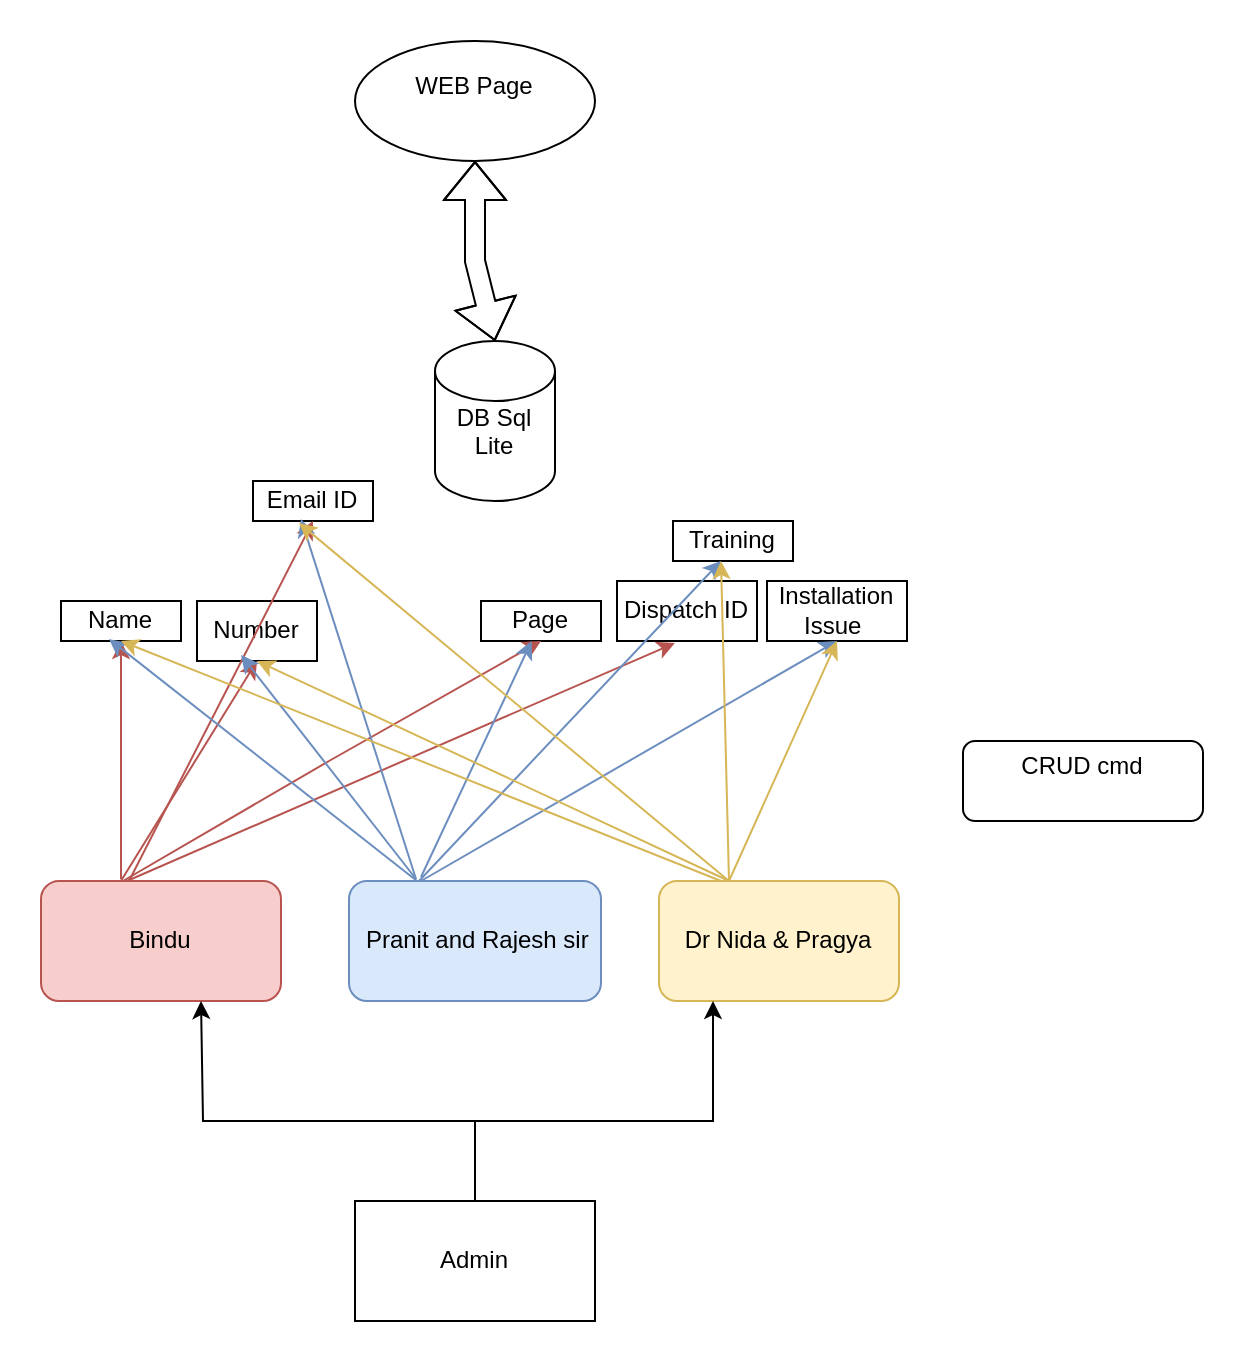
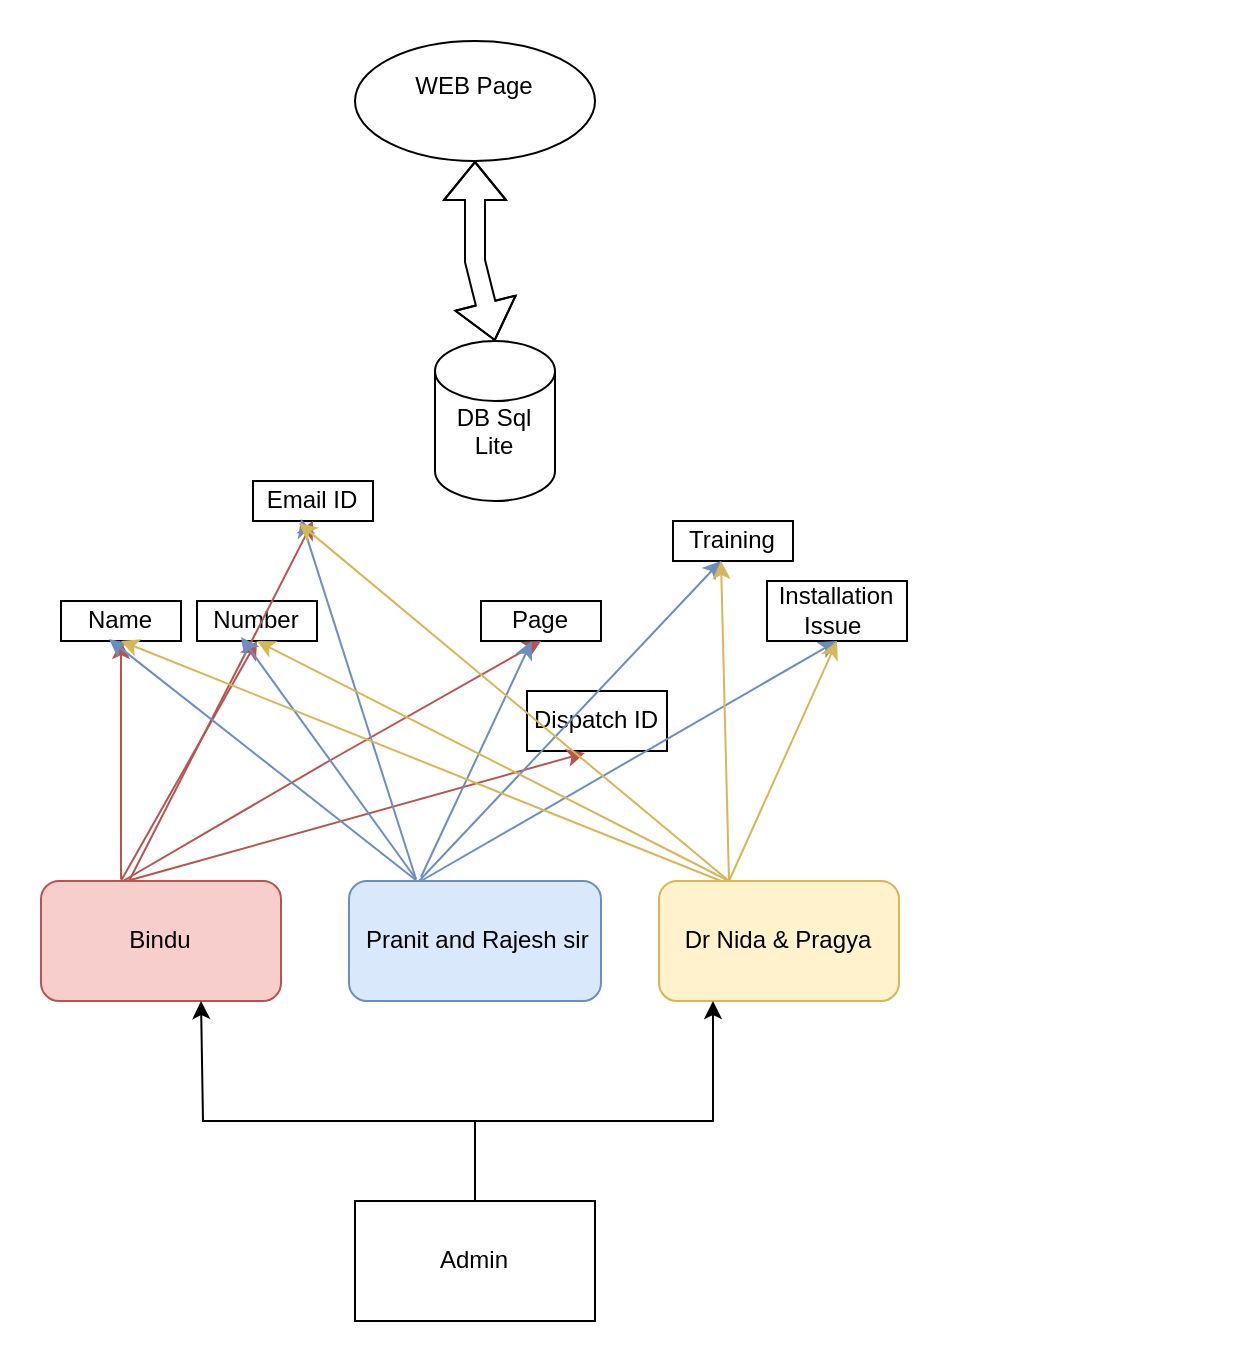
  <mxCell id="0" />
  <mxCell id="1" parent="0" />
  <mxCell id="2" value="DB Sql Lite&lt;div&gt;&lt;br&gt;&lt;/div&gt;" style="shape=cylinder3;whiteSpace=wrap;html=1;boundedLbl=1;backgroundOutline=1;size=15;" parent="1" vertex="1"><mxGeometry x="217" y="170" width="60" height="80" as="geometry" /></mxCell>
  <mxCell id="3" value="WEB Page&lt;div&gt;&lt;br&gt;&lt;/div&gt;" style="ellipse;whiteSpace=wrap;html=1;" parent="1" vertex="1"><mxGeometry x="177" y="20" width="120" height="60" as="geometry" /></mxCell>
  <mxCell id="4" value="" style="shape=flexArrow;endArrow=classic;startArrow=classic;html=1;rounded=0;entryX=0.5;entryY=1;entryDx=0;entryDy=0;exitX=0.5;exitY=0;exitDx=0;exitDy=0;exitPerimeter=0;" parent="1" source="2" target="3" edge="1"><mxGeometry width="100" height="100" relative="1" as="geometry"><mxPoint x="306" y="170" as="sourcePoint" /><mxPoint x="310.96" y="77" as="targetPoint" /><Array as="points"><mxPoint x="237" y="130" /></Array></mxGeometry></mxCell>
  <mxCell id="5" value="&amp;nbsp;Pranit and Rajesh sir" style="rounded=1;whiteSpace=wrap;html=1;fillColor=#dae8fc;strokeColor=#6c8ebf;" parent="1" vertex="1"><mxGeometry x="174" y="440" width="126" height="60" as="geometry" /></mxCell>
  <mxCell id="6" value="Name" style="rounded=0;whiteSpace=wrap;html=1;" parent="1" vertex="1"><mxGeometry x="30" y="300" width="60" height="20" as="geometry" /></mxCell>
- <mxCell id="7" value="Number" style="rounded=0;whiteSpace=wrap;html=1;" parent="1" vertex="1"><mxGeometry x="98" y="300" width="60" height="30" as="geometry" /></mxCell>
+ <mxCell id="7" value="Number" style="rounded=0;whiteSpace=wrap;html=1;" parent="1" vertex="1"><mxGeometry x="98" y="300" width="60" height="20" as="geometry" /></mxCell>
  <mxCell id="8" value="Email ID" style="rounded=0;whiteSpace=wrap;html=1;" parent="1" vertex="1"><mxGeometry x="126" y="240" width="60" height="20" as="geometry" /></mxCell>
  <mxCell id="9" value="Installation Issue&amp;nbsp;" style="rounded=0;whiteSpace=wrap;html=1;" parent="1" vertex="1"><mxGeometry x="383" y="290" width="70" height="30" as="geometry" /></mxCell>
  <mxCell id="10" value="Training" style="rounded=0;whiteSpace=wrap;html=1;" parent="1" vertex="1"><mxGeometry x="336" y="260" width="60" height="20" as="geometry" /></mxCell>
- <mxCell id="11" value="Dispatch ID" style="rounded=0;whiteSpace=wrap;html=1;" parent="1" vertex="1"><mxGeometry x="308" y="290" width="70" height="30" as="geometry" /></mxCell>
+ <mxCell id="11" value="Dispatch ID" style="rounded=0;whiteSpace=wrap;html=1;" parent="1" vertex="1"><mxGeometry x="263" y="345" width="70" height="30" as="geometry" /></mxCell>
  <mxCell id="12" value="Page" style="rounded=0;whiteSpace=wrap;html=1;" parent="1" vertex="1"><mxGeometry x="240" y="300" width="60" height="20" as="geometry" /></mxCell>
  <mxCell id="13" value="Dr Nida &amp;amp; Pragya" style="rounded=1;whiteSpace=wrap;html=1;fillColor=#fff2cc;strokeColor=#d6b656;" parent="1" vertex="1"><mxGeometry x="329" y="440" width="120" height="60" as="geometry" /></mxCell>
  <mxCell id="14" value="Bindu" style="rounded=1;whiteSpace=wrap;html=1;fillColor=#f8cecc;strokeColor=#b85450;" parent="1" vertex="1"><mxGeometry x="20" y="440" width="120" height="60" as="geometry" /></mxCell>
  <mxCell id="15" value="" style="endArrow=classic;html=1;rounded=0;fillColor=#f8cecc;strokeColor=#b85450;startSize=14;entryX=0.5;entryY=1;entryDx=0;entryDy=0;" parent="1" target="6" edge="1"><mxGeometry width="50" height="50" relative="1" as="geometry"><mxPoint x="60" y="439" as="sourcePoint" /><mxPoint x="61" y="320" as="targetPoint" /><Array as="points" /></mxGeometry></mxCell>
  <mxCell id="16" value="" style="endArrow=classic;html=1;rounded=0;fillColor=#f8cecc;strokeColor=#b85450;startSize=14;entryX=0.5;entryY=1;entryDx=0;entryDy=0;" parent="1" target="8" edge="1"><mxGeometry width="50" height="50" relative="1" as="geometry"><mxPoint x="64" y="440" as="sourcePoint" /><mxPoint x="65" y="321" as="targetPoint" /><Array as="points" /></mxGeometry></mxCell>
  <mxCell id="17" value="" style="endArrow=classic;html=1;rounded=0;fillColor=#f8cecc;strokeColor=#b85450;startSize=14;entryX=0.5;entryY=1;entryDx=0;entryDy=0;exitX=0.558;exitY=0;exitDx=0;exitDy=0;exitPerimeter=0;" parent="1" target="7" edge="1"><mxGeometry width="50" height="50" relative="1" as="geometry"><mxPoint x="59.96" y="440" as="sourcePoint" /><mxPoint x="75" y="321" as="targetPoint" /><Array as="points" /></mxGeometry></mxCell>
  <mxCell id="18" value="" style="endArrow=classic;html=1;rounded=0;fillColor=#f8cecc;strokeColor=#b85450;startSize=14;entryX=0.5;entryY=1;entryDx=0;entryDy=0;" parent="1" target="12" edge="1"><mxGeometry width="50" height="50" relative="1" as="geometry"><mxPoint x="61" y="440" as="sourcePoint" /><mxPoint x="205" y="320" as="targetPoint" /><Array as="points"><mxPoint x="164" y="380" /></Array></mxGeometry></mxCell>
  <mxCell id="19" value="" style="endArrow=classic;html=1;rounded=0;fillColor=#f8cecc;strokeColor=#b85450;startSize=14;entryX=0.414;entryY=1.033;entryDx=0;entryDy=0;exitX=0.583;exitY=0;exitDx=0;exitDy=0;exitPerimeter=0;entryPerimeter=0;" parent="1" target="11" edge="1"><mxGeometry width="50" height="50" relative="1" as="geometry"><mxPoint x="62.96" y="440" as="sourcePoint" /><mxPoint x="350" y="320" as="targetPoint" /><Array as="points" /></mxGeometry></mxCell>
  <mxCell id="20" value="" style="endArrow=classic;html=1;rounded=0;fillColor=#dae8fc;strokeColor=#6c8ebf;startSize=14;entryX=0.4;entryY=0.95;entryDx=0;entryDy=0;entryPerimeter=0;" parent="1" target="8" edge="1"><mxGeometry width="50" height="50" relative="1" as="geometry"><mxPoint x="207.5" y="439" as="sourcePoint" /><mxPoint x="208.5" y="320" as="targetPoint" /><Array as="points" /></mxGeometry></mxCell>
  <mxCell id="21" value="" style="endArrow=classic;html=1;rounded=0;fillColor=#dae8fc;strokeColor=#6c8ebf;startSize=14;entryX=0.4;entryY=0.95;entryDx=0;entryDy=0;entryPerimeter=0;" parent="1" target="6" edge="1"><mxGeometry width="50" height="50" relative="1" as="geometry"><mxPoint x="208" y="440" as="sourcePoint" /><mxPoint x="64" y="320" as="targetPoint" /><Array as="points" /></mxGeometry></mxCell>
  <mxCell id="22" value="" style="endArrow=classic;html=1;rounded=0;fillColor=#dae8fc;strokeColor=#6c8ebf;startSize=14;entryX=0.367;entryY=0.9;entryDx=0;entryDy=0;entryPerimeter=0;" parent="1" target="7" edge="1"><mxGeometry width="50" height="50" relative="1" as="geometry"><mxPoint x="207.5" y="439" as="sourcePoint" /><mxPoint x="134" y="320" as="targetPoint" /><Array as="points" /></mxGeometry></mxCell>
  <mxCell id="23" value="" style="endArrow=classic;html=1;rounded=0;fillColor=#dae8fc;strokeColor=#6c8ebf;startSize=14;" parent="1" target="12" edge="1"><mxGeometry width="50" height="50" relative="1" as="geometry"><mxPoint x="210" y="438" as="sourcePoint" /><mxPoint x="211" y="319" as="targetPoint" /><Array as="points" /></mxGeometry></mxCell>
  <mxCell id="24" value="" style="endArrow=classic;html=1;rounded=0;fillColor=#dae8fc;strokeColor=#6c8ebf;startSize=14;entryX=0.5;entryY=1;entryDx=0;entryDy=0;" parent="1" target="9" edge="1"><mxGeometry width="50" height="50" relative="1" as="geometry"><mxPoint x="210" y="440" as="sourcePoint" /><mxPoint x="268" y="322" as="targetPoint" /><Array as="points" /></mxGeometry></mxCell>
  <mxCell id="25" value="" style="endArrow=classic;html=1;rounded=0;fillColor=#dae8fc;strokeColor=#6c8ebf;startSize=14;entryX=0.4;entryY=1;entryDx=0;entryDy=0;entryPerimeter=0;" parent="1" target="10" edge="1"><mxGeometry width="50" height="50" relative="1" as="geometry"><mxPoint x="209" y="440" as="sourcePoint" /><mxPoint x="496" y="320" as="targetPoint" /><Array as="points" /></mxGeometry></mxCell>
  <mxCell id="26" value="Admin" style="rounded=0;whiteSpace=wrap;html=1;" parent="1" vertex="1"><mxGeometry x="177" y="600" width="120" height="60" as="geometry" /></mxCell>
  <mxCell id="27" value="" style="endArrow=classic;html=1;rounded=0;fillColor=#fff2cc;strokeColor=#d6b656;entryX=0.4;entryY=1;entryDx=0;entryDy=0;entryPerimeter=0;" parent="1" target="10" edge="1"><mxGeometry width="50" height="50" relative="1" as="geometry"><mxPoint x="364" y="440" as="sourcePoint" /><mxPoint x="494" y="320" as="targetPoint" /></mxGeometry></mxCell>
  <mxCell id="28" value="" style="endArrow=classic;html=1;rounded=0;fillColor=#fff2cc;strokeColor=#d6b656;entryX=0.5;entryY=1;entryDx=0;entryDy=0;" parent="1" target="9" edge="1"><mxGeometry width="50" height="50" relative="1" as="geometry"><mxPoint x="364" y="440" as="sourcePoint" /><mxPoint x="494" y="320" as="targetPoint" /></mxGeometry></mxCell>
  <mxCell id="29" value="" style="endArrow=classic;html=1;rounded=0;fillColor=#fff2cc;strokeColor=#d6b656;entryX=0.383;entryY=1.05;entryDx=0;entryDy=0;entryPerimeter=0;" parent="1" target="8" edge="1"><mxGeometry width="50" height="50" relative="1" as="geometry"><mxPoint x="364" y="440" as="sourcePoint" /><mxPoint x="204" y="320" as="targetPoint" /></mxGeometry></mxCell>
  <mxCell id="30" value="" style="endArrow=classic;html=1;rounded=0;fillColor=#fff2cc;strokeColor=#d6b656;entryX=0.5;entryY=1;entryDx=0;entryDy=0;" parent="1" target="7" edge="1"><mxGeometry width="50" height="50" relative="1" as="geometry"><mxPoint x="364" y="440" as="sourcePoint" /><mxPoint x="204" y="320" as="targetPoint" /></mxGeometry></mxCell>
  <mxCell id="31" value="" style="endArrow=classic;html=1;rounded=0;fillColor=#fff2cc;strokeColor=#d6b656;entryX=0.5;entryY=1;entryDx=0;entryDy=0;" parent="1" target="6" edge="1"><mxGeometry width="50" height="50" relative="1" as="geometry"><mxPoint x="360" y="440" as="sourcePoint" /><mxPoint x="134" y="320" as="targetPoint" /></mxGeometry></mxCell>
  <mxCell id="32" value="" style="edgeStyle=orthogonalEdgeStyle;rounded=0;orthogonalLoop=1;jettySize=auto;html=1;entryX=0.5;entryY=1;entryDx=0;entryDy=0;fontStyle=1" parent="1" edge="1"><mxGeometry relative="1" as="geometry"><mxPoint x="237" y="600" as="sourcePoint" /><mxPoint x="356" y="500" as="targetPoint" /><Array as="points"><mxPoint x="237" y="560" /><mxPoint x="356" y="560" /></Array></mxGeometry></mxCell>
  <mxCell id="33" value="" style="edgeStyle=orthogonalEdgeStyle;rounded=0;orthogonalLoop=1;jettySize=auto;html=1;entryX=0.5;entryY=1;entryDx=0;entryDy=0;" parent="1" edge="1"><mxGeometry relative="1" as="geometry"><mxPoint x="237" y="600" as="sourcePoint" /><mxPoint x="100" y="500" as="targetPoint" /><Array as="points"><mxPoint x="237" y="560" /><mxPoint x="101" y="560" /></Array></mxGeometry></mxCell>
- <mxCell id="34" value="CRUD cmd&lt;div&gt;&lt;br&gt;&lt;/div&gt;" style="rounded=1;whiteSpace=wrap;html=1;" parent="1" vertex="1"><mxGeometry x="481" y="370" width="120" height="40" as="geometry" /></mxCell>
